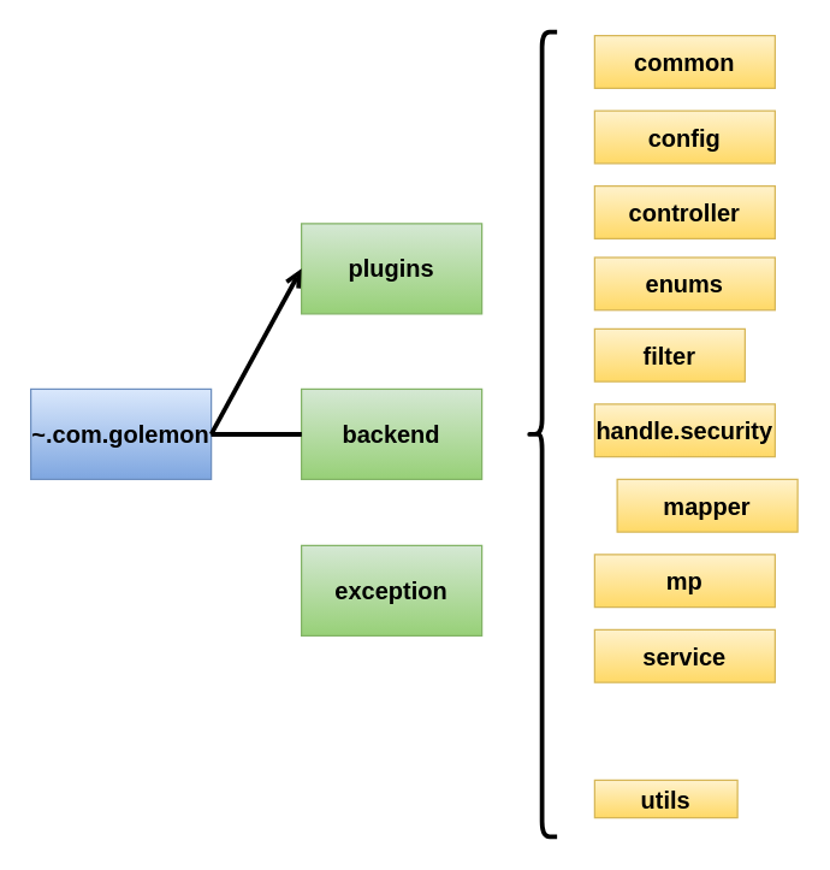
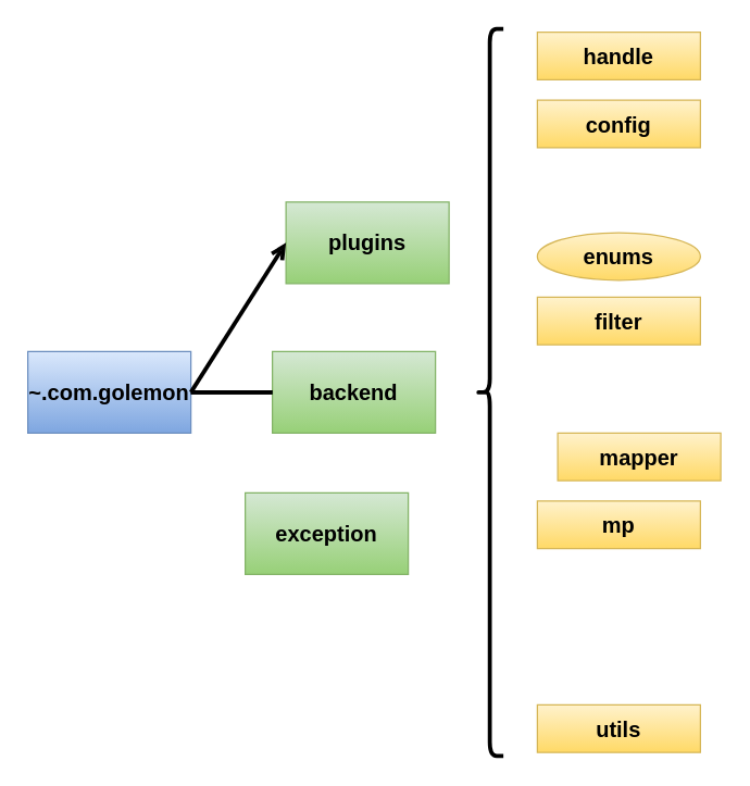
  <mxCell id="0" />
  <mxCell id="1" parent="0" />
  <mxCell id="2" value="~.com.golemon" style="whiteSpace=wrap;html=1;fontSize=16;fontStyle=1;fillColor=#dae8fc;strokeColor=#6c8ebf;gradientColor=#7ea6e0;" vertex="1" parent="1"><mxGeometry x="20" y="258" width="120" height="60" as="geometry" /></mxCell>
- <mxCell id="3" value="plugins" style="rounded=0;whiteSpace=wrap;html=1;fontSize=16;fontStyle=1;fillColor=#d5e8d4;gradientColor=#97d077;strokeColor=#82b366;" vertex="1" parent="1"><mxGeometry x="200" y="148" width="120" height="60" as="geometry" /></mxCell>
- <mxCell id="4" value="exception" style="rounded=0;whiteSpace=wrap;html=1;fontSize=16;fontStyle=1;fillColor=#d5e8d4;gradientColor=#97d077;strokeColor=#82b366;" vertex="1" parent="1"><mxGeometry x="200" y="362" width="120" height="60" as="geometry" /></mxCell>
+ <mxCell id="3" value="plugins" style="rounded=0;whiteSpace=wrap;html=1;fontSize=16;fontStyle=1;fillColor=#d5e8d4;gradientColor=#97d077;strokeColor=#82b366;" vertex="1" parent="1"><mxGeometry x="210" y="148" width="120" height="60" as="geometry" /></mxCell>
+ <mxCell id="4" value="exception" style="rounded=0;whiteSpace=wrap;html=1;fontSize=16;fontStyle=1;fillColor=#d5e8d4;gradientColor=#97d077;strokeColor=#82b366;" vertex="1" parent="1"><mxGeometry x="180" y="362" width="120" height="60" as="geometry" /></mxCell>
  <mxCell id="5" value="backend" style="rounded=0;whiteSpace=wrap;html=1;fontSize=16;fontStyle=1;fillColor=#d5e8d4;gradientColor=#97d077;strokeColor=#82b366;" vertex="1" parent="1"><mxGeometry x="200" y="258" width="120" height="60" as="geometry" /></mxCell>
  <mxCell id="6" value="" style="endArrow=open;html=1;rounded=0;exitX=1;exitY=0.5;exitDx=0;exitDy=0;entryX=0;entryY=0.5;entryDx=0;entryDy=0;fontSize=16;fontStyle=1;strokeWidth=3;" edge="1" parent="1" source="2" target="3"><mxGeometry width="50" height="50" relative="1" as="geometry"><mxPoint x="440" y="358" as="sourcePoint" /><mxPoint x="490" y="308" as="targetPoint" /></mxGeometry></mxCell>
  <mxCell id="7" value="" style="endArrow=none;html=1;rounded=0;exitX=1;exitY=0.5;exitDx=0;exitDy=0;fontSize=16;fontStyle=1;strokeWidth=3;" edge="1" parent="1" source="2"><mxGeometry width="50" height="50" relative="1" as="geometry"><mxPoint x="190" y="298" as="sourcePoint" /><mxPoint x="200" y="288" as="targetPoint" /></mxGeometry></mxCell>
  <mxCell id="8" value="" style="endArrow=none;html=1;rounded=0;exitX=1;exitY=0.5;exitDx=0;exitDy=0;fontSize=16;fontStyle=1;strokeWidth=3;" edge="1" parent="1" source="2" target="5"><mxGeometry width="50" height="50" relative="1" as="geometry"><mxPoint x="140" y="328" as="sourcePoint" /><mxPoint x="490" y="308" as="targetPoint" /></mxGeometry></mxCell>
  <mxCell id="9" value="" style="shape=curlyBracket;whiteSpace=wrap;html=1;rounded=1;labelPosition=left;verticalLabelPosition=middle;align=right;verticalAlign=middle;fontSize=16;fontStyle=1;strokeWidth=3;" vertex="1" parent="1"><mxGeometry x="350" y="20.5" width="20" height="535" as="geometry" /></mxCell>
- <mxCell id="10" value="common" style="rounded=0;whiteSpace=wrap;html=1;fontSize=16;fontStyle=1;fillColor=#fff2cc;gradientColor=#ffd966;strokeColor=#d6b656;" vertex="1" parent="1"><mxGeometry x="395" y="23" width="120" height="35" as="geometry" /></mxCell>
+ <mxCell id="10" value="handle" style="rounded=0;whiteSpace=wrap;html=1;fontSize=16;fontStyle=1;fillColor=#fff2cc;gradientColor=#ffd966;strokeColor=#d6b656;" vertex="1" parent="1"><mxGeometry x="395" y="23" width="120" height="35" as="geometry" /></mxCell>
  <mxCell id="11" value="config" style="rounded=0;whiteSpace=wrap;html=1;fontSize=16;fontStyle=1;fillColor=#fff2cc;gradientColor=#ffd966;strokeColor=#d6b656;" vertex="1" parent="1"><mxGeometry x="395" y="73" width="120" height="35" as="geometry" /></mxCell>
- <mxCell id="12" value="controller" style="rounded=0;whiteSpace=wrap;html=1;fontSize=16;fontStyle=1;fillColor=#fff2cc;gradientColor=#ffd966;strokeColor=#d6b656;" vertex="1" parent="1"><mxGeometry x="395" y="123" width="120" height="35" as="geometry" /></mxCell>
- <mxCell id="13" value="enums" style="rounded=0;whiteSpace=wrap;html=1;fontSize=16;fontStyle=1;fillColor=#fff2cc;gradientColor=#ffd966;strokeColor=#d6b656;" vertex="1" parent="1"><mxGeometry x="395" y="170.5" width="120" height="35" as="geometry" /></mxCell>
- <mxCell id="14" value="filter" style="rounded=0;whiteSpace=wrap;html=1;fontSize=16;fontStyle=1;fillColor=#fff2cc;gradientColor=#ffd966;strokeColor=#d6b656;" vertex="1" parent="1"><mxGeometry x="395" y="218" width="100" height="35" as="geometry" /></mxCell>
- <mxCell id="15" value="handle.security" style="rounded=0;whiteSpace=wrap;html=1;fontSize=16;fontStyle=1;fillColor=#fff2cc;gradientColor=#ffd966;strokeColor=#d6b656;" vertex="1" parent="1"><mxGeometry x="395" y="268" width="120" height="35" as="geometry" /></mxCell>
+ <mxCell id="13" value="enums" style="ellipse;whiteSpace=wrap;html=1;fontSize=16;fontStyle=1;fillColor=#fff2cc;gradientColor=#ffd966;strokeColor=#d6b656;" vertex="1" parent="1"><mxGeometry x="395" y="170.5" width="120" height="35" as="geometry" /></mxCell>
+ <mxCell id="14" value="filter" style="rounded=0;whiteSpace=wrap;html=1;fontSize=16;fontStyle=1;fillColor=#fff2cc;gradientColor=#ffd966;strokeColor=#d6b656;" vertex="1" parent="1"><mxGeometry x="395" y="218" width="120" height="35" as="geometry" /></mxCell>
  <mxCell id="16" value="mapper" style="rounded=0;whiteSpace=wrap;html=1;fontSize=16;fontStyle=1;fillColor=#fff2cc;gradientColor=#ffd966;strokeColor=#d6b656;" vertex="1" parent="1"><mxGeometry x="410" y="318" width="120" height="35" as="geometry" /></mxCell>
  <mxCell id="17" value="mp" style="rounded=0;whiteSpace=wrap;html=1;fontSize=16;fontStyle=1;fillColor=#fff2cc;gradientColor=#ffd966;strokeColor=#d6b656;" vertex="1" parent="1"><mxGeometry x="395" y="368" width="120" height="35" as="geometry" /></mxCell>
- <mxCell id="18" value="service" style="rounded=0;whiteSpace=wrap;html=1;fontSize=16;fontStyle=1;fillColor=#fff2cc;gradientColor=#ffd966;strokeColor=#d6b656;" vertex="1" parent="1"><mxGeometry x="395" y="418" width="120" height="35" as="geometry" /></mxCell>
- <mxCell id="19" value="utils" style="rounded=0;whiteSpace=wrap;html=1;fontSize=16;fontStyle=1;fillColor=#fff2cc;gradientColor=#ffd966;strokeColor=#d6b656;" vertex="1" parent="1"><mxGeometry x="395" y="518" width="95" height="25" as="geometry" /></mxCell>
+ <mxCell id="19" value="utils" style="rounded=0;whiteSpace=wrap;html=1;fontSize=16;fontStyle=1;fillColor=#fff2cc;gradientColor=#ffd966;strokeColor=#d6b656;" vertex="1" parent="1"><mxGeometry x="395" y="518" width="120" height="35" as="geometry" /></mxCell>
